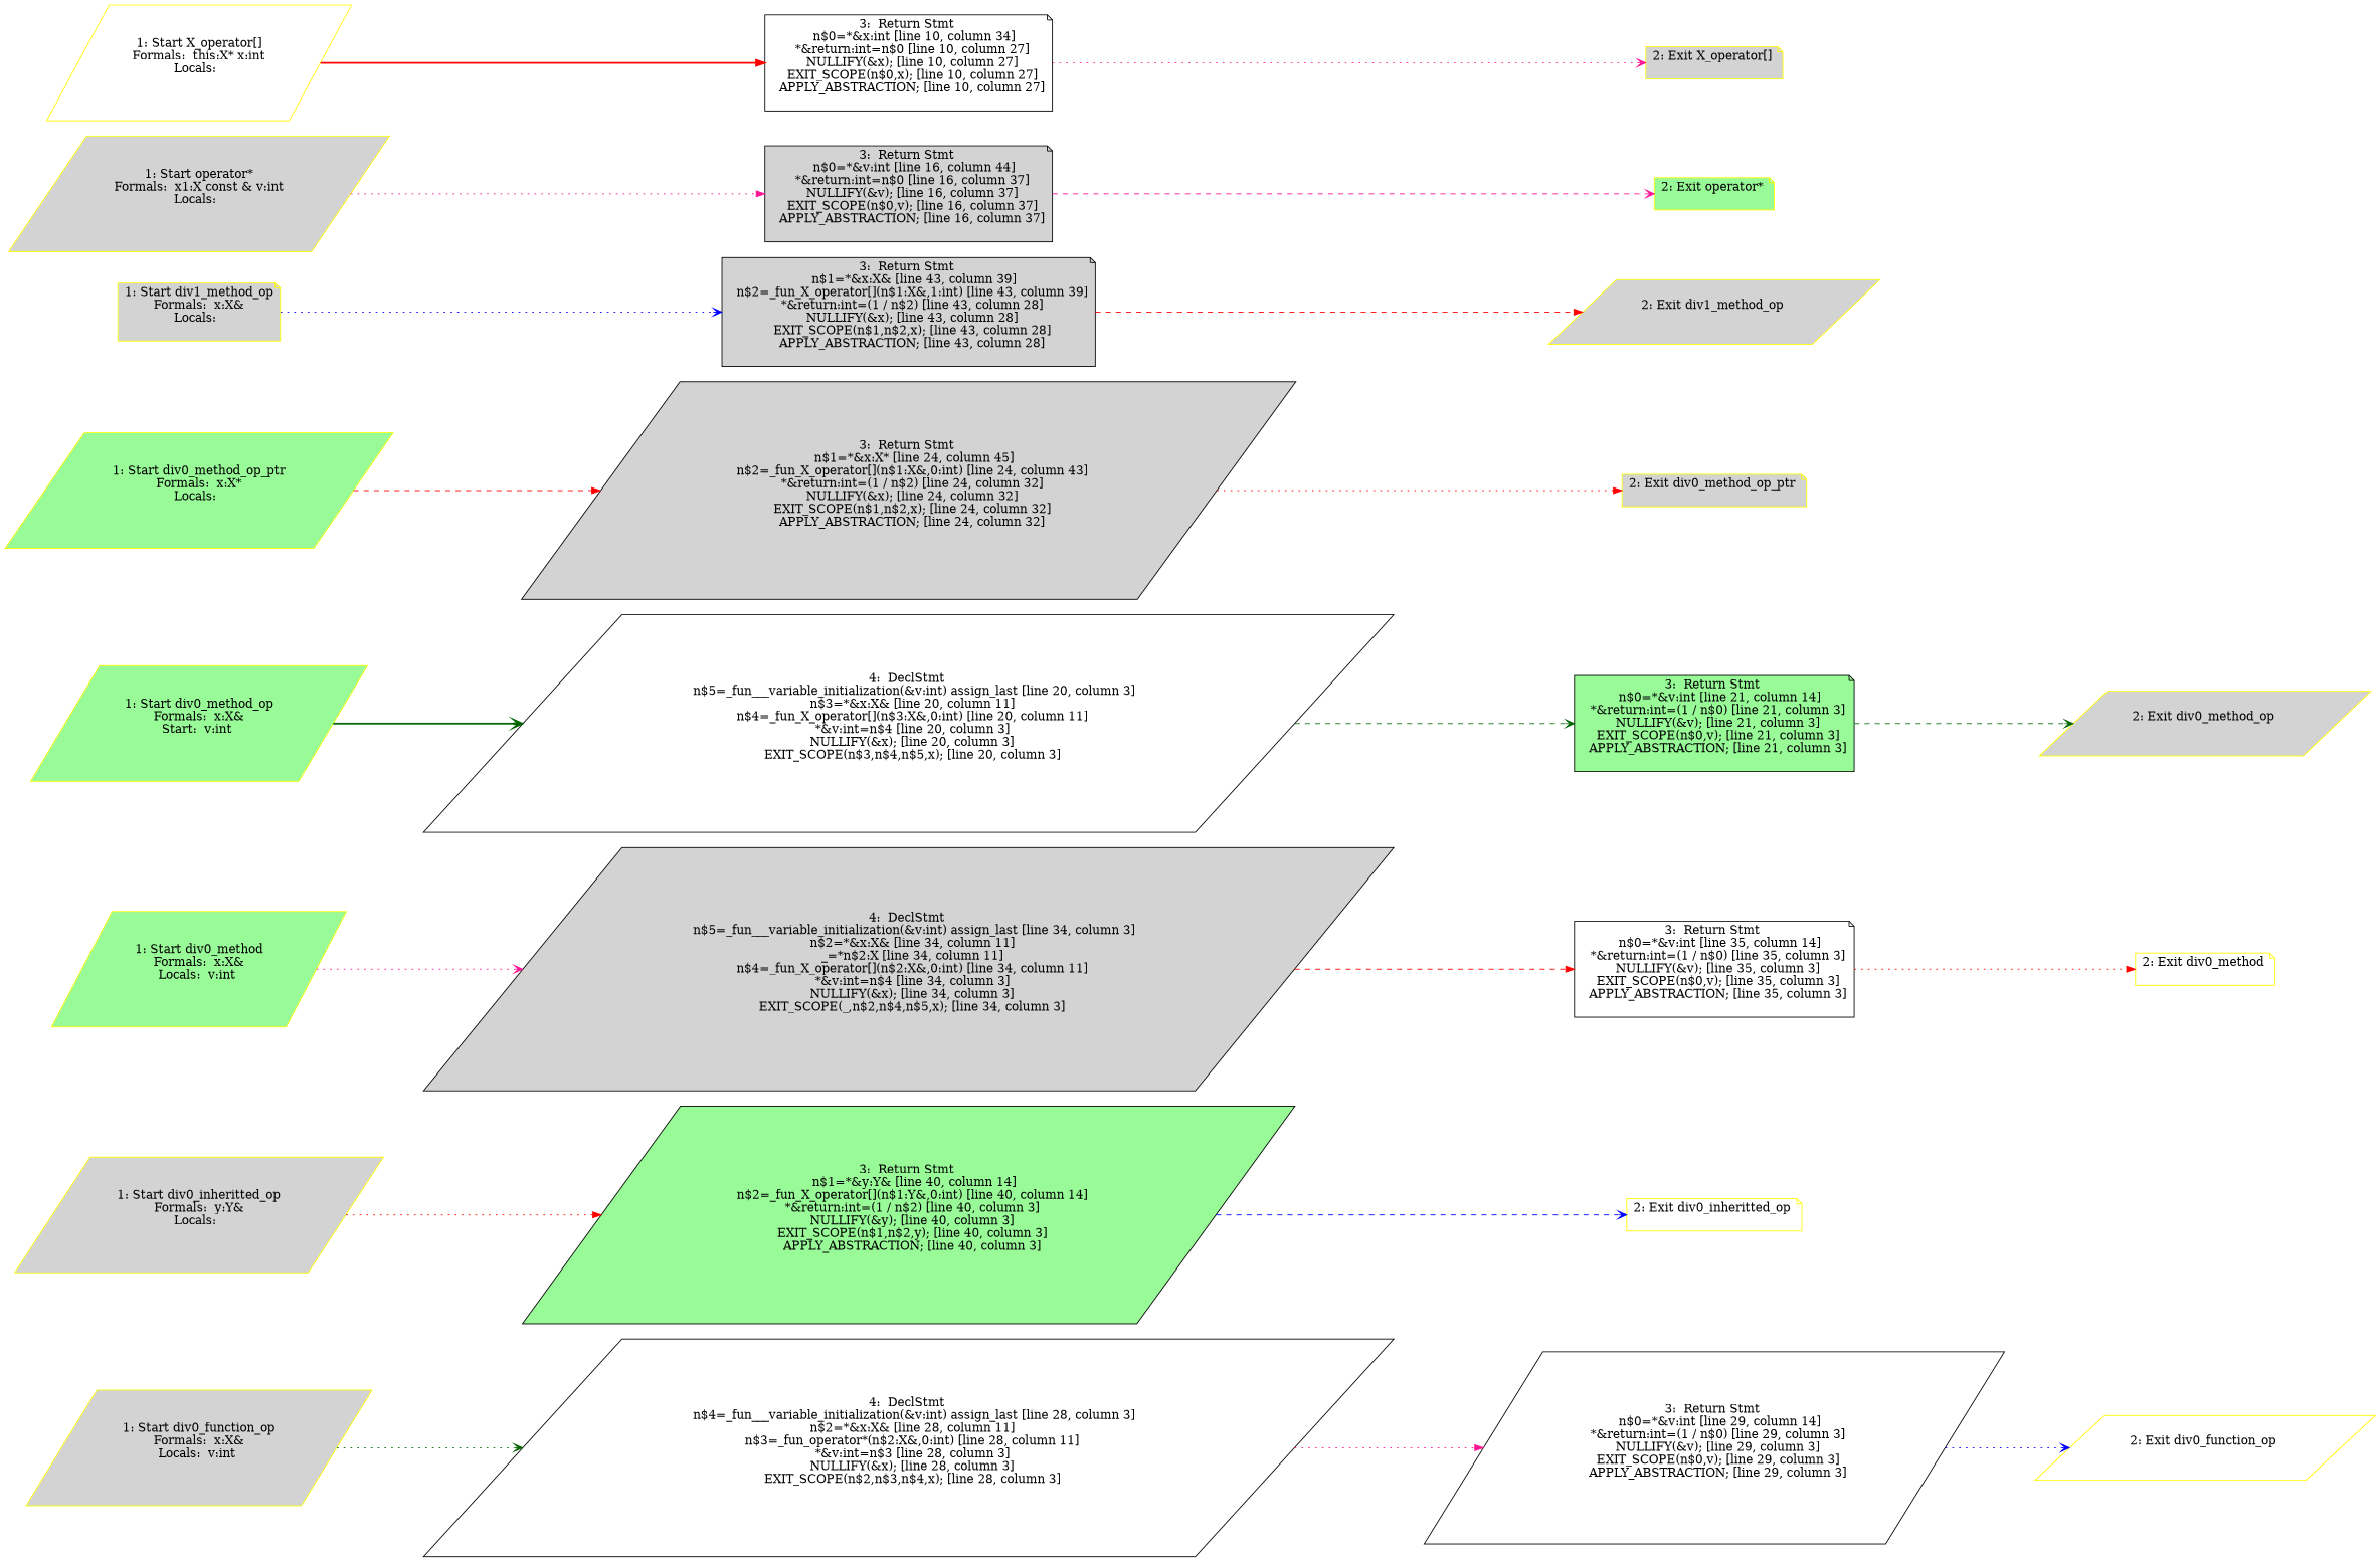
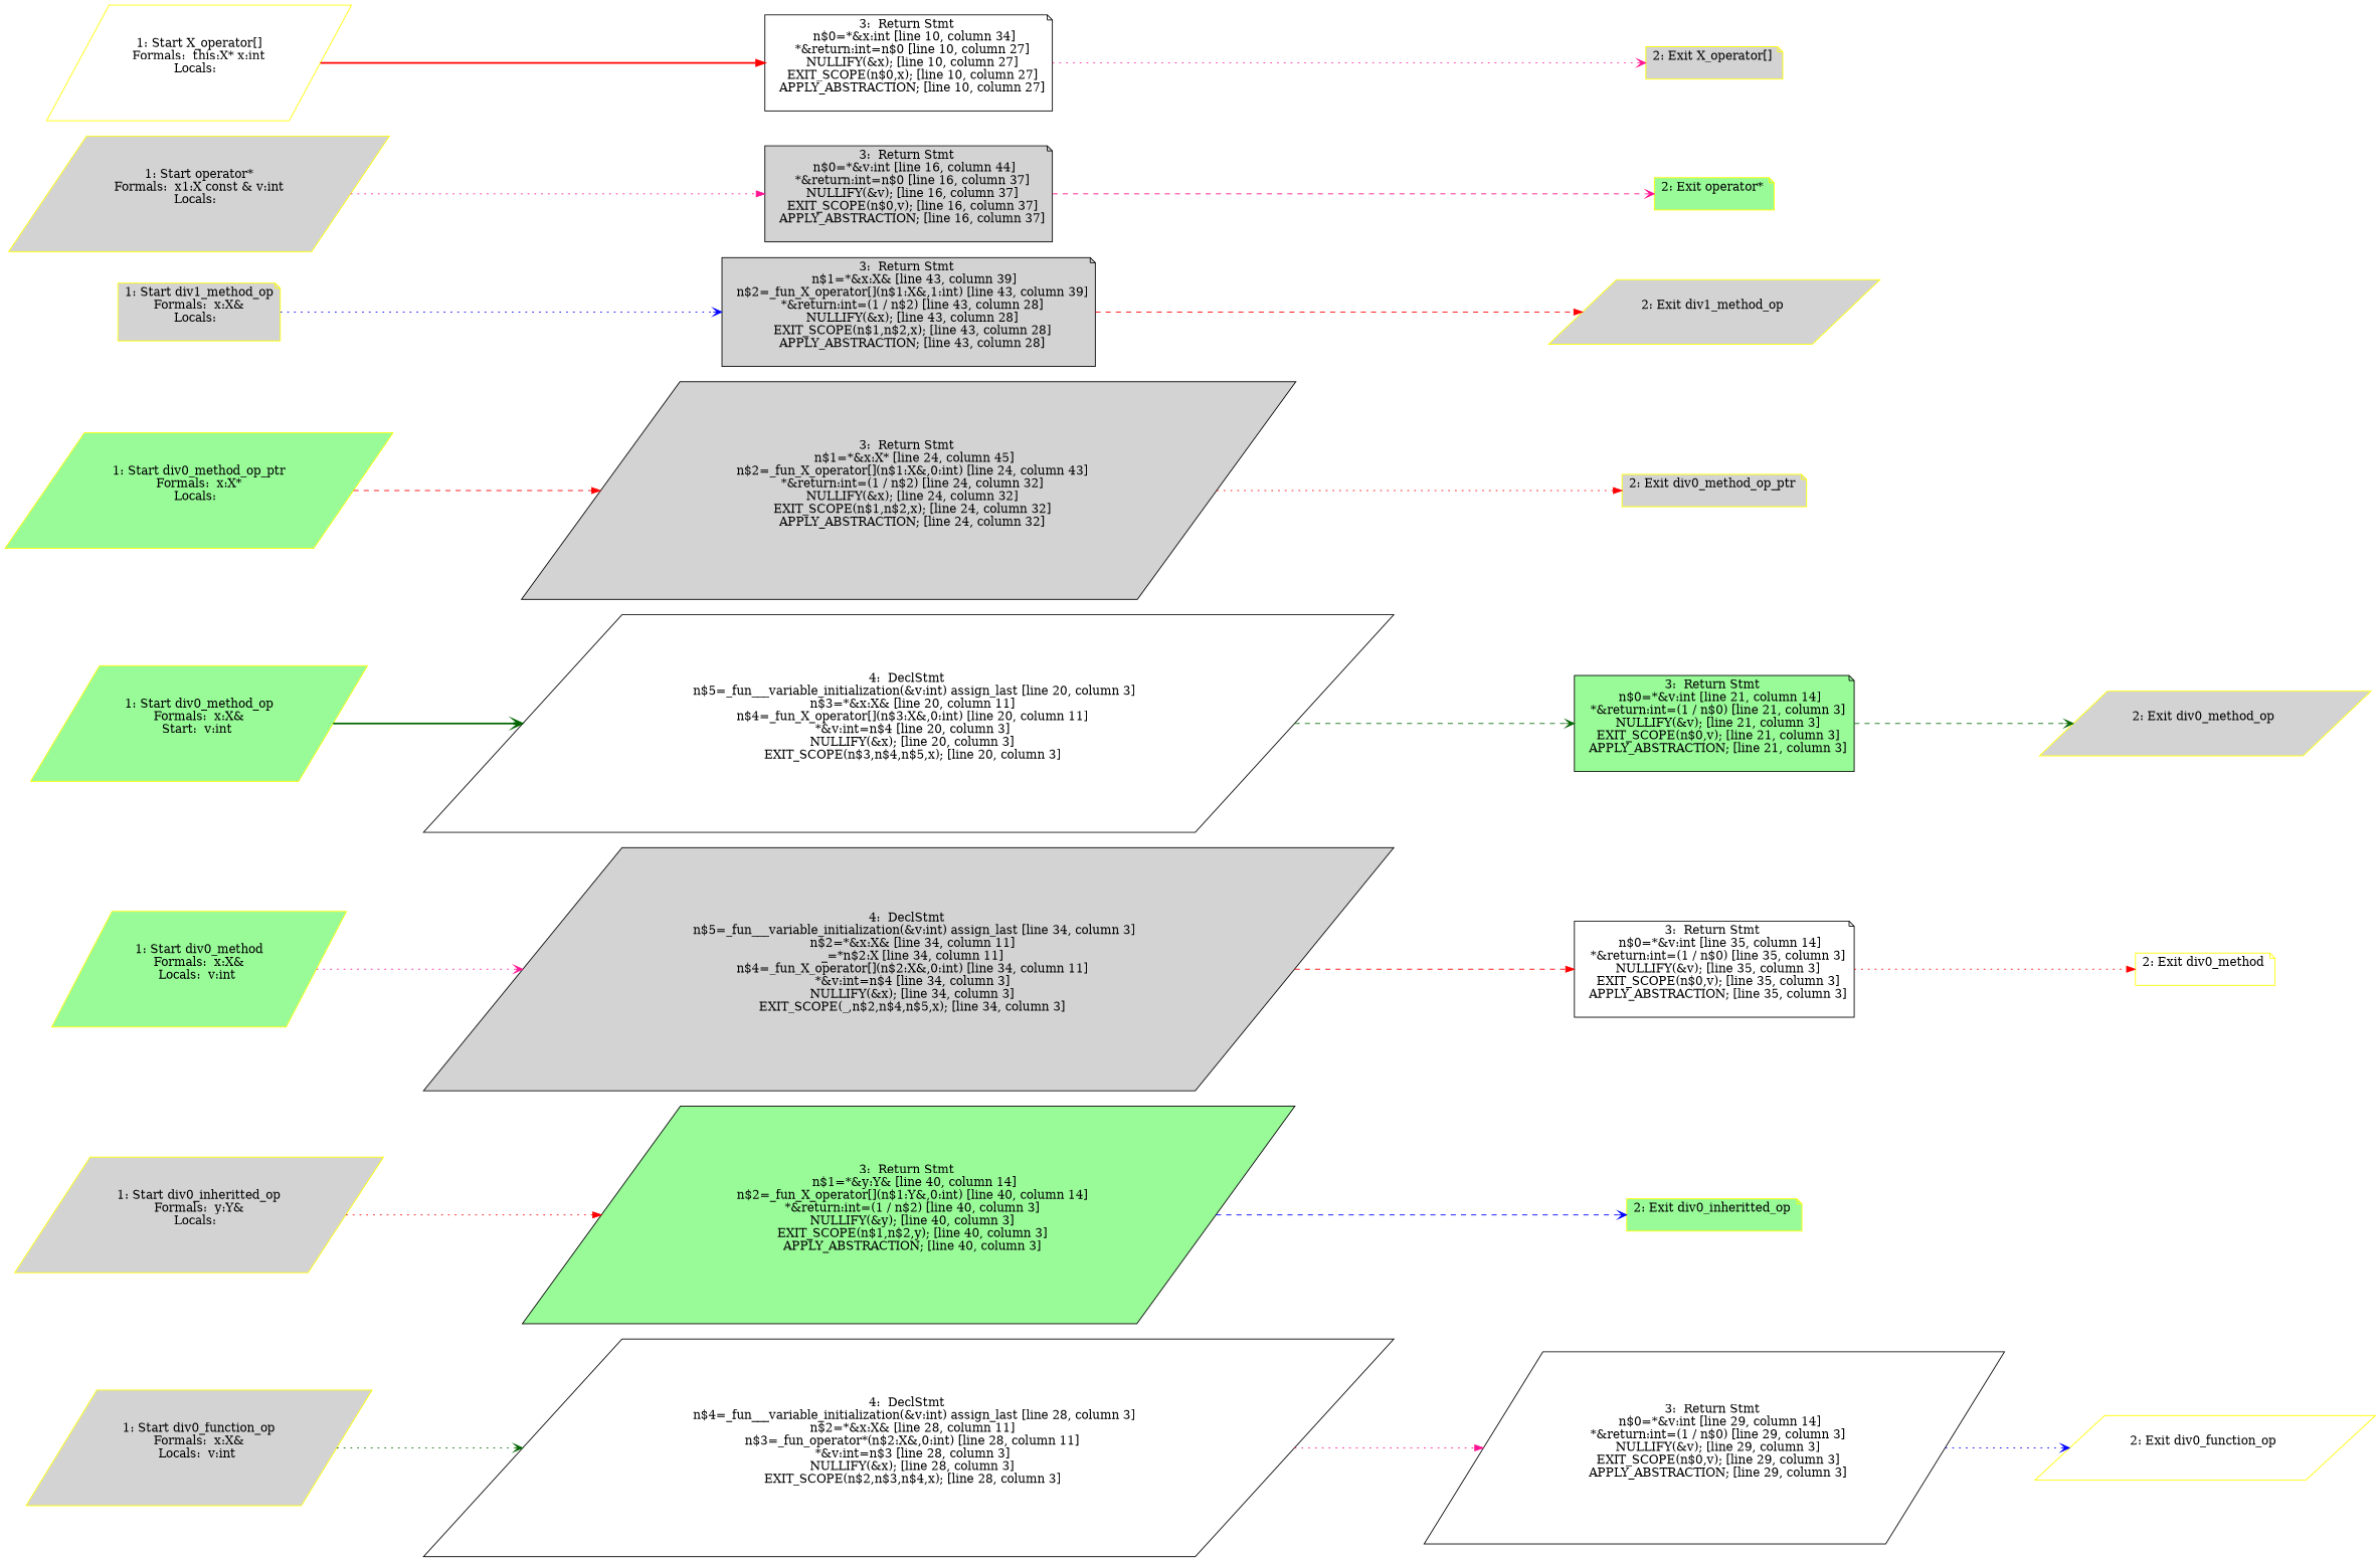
  digraph {
    rankdir=LR
    node [color=yellow fillcolor=lightgrey shape=parallelogram style=filled]
    edge [arrowhead=vee color=red style=dotted]
    n1 [label="1: Start div0_function_op\nFormals:  x:X&\nLocals:  v:int \n  "]
    n2 [fillcolor=white label="4:  DeclStmt \n   n$4=_fun___variable_initialization(&v:int) assign_last [line 28, column 3]\n  n$2=*&x:X& [line 28, column 11]\n  n$3=_fun_operator*(n$2:X&,0:int) [line 28, column 11]\n  *&v:int=n$3 [line 28, column 3]\n  NULLIFY(&x); [line 28, column 3]\n  EXIT_SCOPE(n$2,n$3,n$4,x); [line 28, column 3]\n " color=""]
    n3 [fillcolor=white label="3:  Return Stmt \n   n$0=*&v:int [line 29, column 14]\n  *&return:int=(1 / n$0) [line 29, column 3]\n  NULLIFY(&v); [line 29, column 3]\n  EXIT_SCOPE(n$0,v); [line 29, column 3]\n  APPLY_ABSTRACTION; [line 29, column 3]\n " color=""]
    n4 [fillcolor=white label="2: Exit div0_function_op \n  "]
    n5 [label="1: Start div0_inheritted_op\nFormals:  y:Y&\nLocals:  \n  "]
    n6 [fillcolor=palegreen label="3:  Return Stmt \n   n$1=*&y:Y& [line 40, column 14]\n  n$2=_fun_X_operator[](n$1:Y&,0:int) [line 40, column 14]\n  *&return:int=(1 / n$2) [line 40, column 3]\n  NULLIFY(&y); [line 40, column 3]\n  EXIT_SCOPE(n$1,n$2,y); [line 40, column 3]\n  APPLY_ABSTRACTION; [line 40, column 3]\n " color=""]
-   n7 [fillcolor=white label="2: Exit div0_inheritted_op \n  " shape=note]
+   n7 [fillcolor=palegreen label="2: Exit div0_inheritted_op \n  " shape=note]
    n8 [fillcolor=palegreen label="1: Start div0_method\nFormals:  x:X&\nLocals:  v:int \n  "]
    n9 [label="4:  DeclStmt \n   n$5=_fun___variable_initialization(&v:int) assign_last [line 34, column 3]\n  n$2=*&x:X& [line 34, column 11]\n  _=*n$2:X [line 34, column 11]\n  n$4=_fun_X_operator[](n$2:X&,0:int) [line 34, column 11]\n  *&v:int=n$4 [line 34, column 3]\n  NULLIFY(&x); [line 34, column 3]\n  EXIT_SCOPE(_,n$2,n$4,n$5,x); [line 34, column 3]\n " color=""]
    n10 [fillcolor=white label="3:  Return Stmt \n   n$0=*&v:int [line 35, column 14]\n  *&return:int=(1 / n$0) [line 35, column 3]\n  NULLIFY(&v); [line 35, column 3]\n  EXIT_SCOPE(n$0,v); [line 35, column 3]\n  APPLY_ABSTRACTION; [line 35, column 3]\n " shape=note color=""]
    n11 [fillcolor=white label="2: Exit div0_method \n  " shape=note]
    n12 [fillcolor=palegreen label="1: Start div0_method_op\nFormals:  x:X&\nStart:  v:int \n  "]
    n13 [fillcolor=white label="4:  DeclStmt \n   n$5=_fun___variable_initialization(&v:int) assign_last [line 20, column 3]\n  n$3=*&x:X& [line 20, column 11]\n  n$4=_fun_X_operator[](n$3:X&,0:int) [line 20, column 11]\n  *&v:int=n$4 [line 20, column 3]\n  NULLIFY(&x); [line 20, column 3]\n  EXIT_SCOPE(n$3,n$4,n$5,x); [line 20, column 3]\n " color=""]
    n14 [fillcolor=palegreen label="3:  Return Stmt \n   n$0=*&v:int [line 21, column 14]\n  *&return:int=(1 / n$0) [line 21, column 3]\n  NULLIFY(&v); [line 21, column 3]\n  EXIT_SCOPE(n$0,v); [line 21, column 3]\n  APPLY_ABSTRACTION; [line 21, column 3]\n " shape=note color=""]
    n15 [label="2: Exit div0_method_op \n  "]
    n16 [fillcolor=palegreen label="1: Start div0_method_op_ptr\nFormals:  x:X*\nLocals:  \n  "]
    n17 [label="3:  Return Stmt \n   n$1=*&x:X* [line 24, column 45]\n  n$2=_fun_X_operator[](n$1:X&,0:int) [line 24, column 43]\n  *&return:int=(1 / n$2) [line 24, column 32]\n  NULLIFY(&x); [line 24, column 32]\n  EXIT_SCOPE(n$1,n$2,x); [line 24, column 32]\n  APPLY_ABSTRACTION; [line 24, column 32]\n " color=""]
    n18 [label="2: Exit div0_method_op_ptr \n  " shape=note]
    n19 [label="1: Start div1_method_op\nFormals:  x:X&\nLocals:  \n  " shape=note]
    n20 [label="3:  Return Stmt \n   n$1=*&x:X& [line 43, column 39]\n  n$2=_fun_X_operator[](n$1:X&,1:int) [line 43, column 39]\n  *&return:int=(1 / n$2) [line 43, column 28]\n  NULLIFY(&x); [line 43, column 28]\n  EXIT_SCOPE(n$1,n$2,x); [line 43, column 28]\n  APPLY_ABSTRACTION; [line 43, column 28]\n " shape=note color=""]
    n21 [label="2: Exit div1_method_op \n  "]
    n22 [label="1: Start operator*\nFormals:  x1:X const & v:int\nLocals:  \n  "]
    n23 [label="3:  Return Stmt \n   n$0=*&v:int [line 16, column 44]\n  *&return:int=n$0 [line 16, column 37]\n  NULLIFY(&v); [line 16, column 37]\n  EXIT_SCOPE(n$0,v); [line 16, column 37]\n  APPLY_ABSTRACTION; [line 16, column 37]\n " shape=note color=""]
    n24 [fillcolor=palegreen label="2: Exit operator* \n  " shape=note]
    n25 [fillcolor=white label="1: Start X_operator[]\nFormals:  this:X* x:int\nLocals:  \n  "]
    n26 [fillcolor=white label="3:  Return Stmt \n   n$0=*&x:int [line 10, column 34]\n  *&return:int=n$0 [line 10, column 27]\n  NULLIFY(&x); [line 10, column 27]\n  EXIT_SCOPE(n$0,x); [line 10, column 27]\n  APPLY_ABSTRACTION; [line 10, column 27]\n " shape=note color=""]
    n27 [label="2: Exit X_operator[] \n  " shape=note]
    n1 -> n2 [color=darkgreen]
    n2 -> n3 [arrowhead=normal color=deeppink]
    n3 -> n4 [color=blue]
    n5 -> n6 [arrowhead=normal]
    n6 -> n7 [color=blue style=dashed]
    n8 -> n9 [color=deeppink]
    n9 -> n10 [arrowhead=normal style=dashed]
    n10 -> n11 [arrowhead=normal]
    n12 -> n13 [color=darkgreen style=bold]
    n13 -> n14 [color=darkgreen style=dashed]
    n14 -> n15 [color=darkgreen style=dashed]
    n16 -> n17 [arrowhead=normal style=dashed]
    n17 -> n18 [arrowhead=normal]
    n19 -> n20 [color=blue]
    n20 -> n21 [arrowhead=normal style=dashed]
    n22 -> n23 [arrowhead=normal color=deeppink]
    n23 -> n24 [color=deeppink style=dashed]
    n25 -> n26 [arrowhead=normal style=bold]
    n26 -> n27 [color=deeppink]
  }
